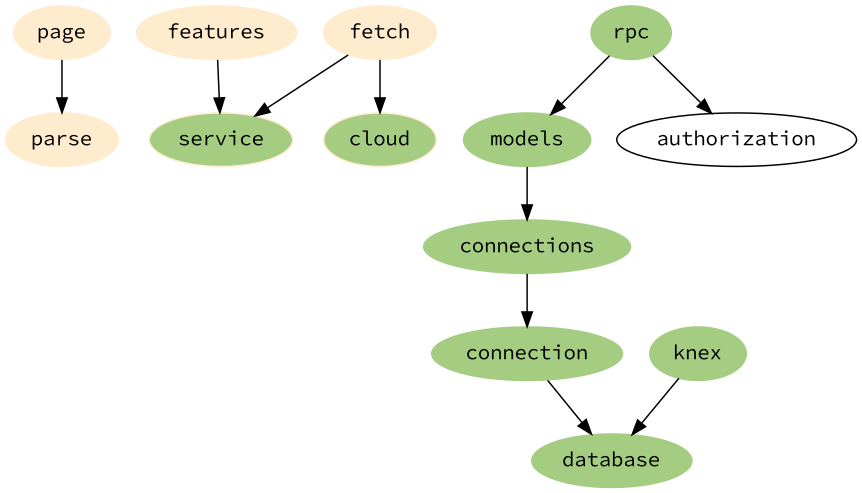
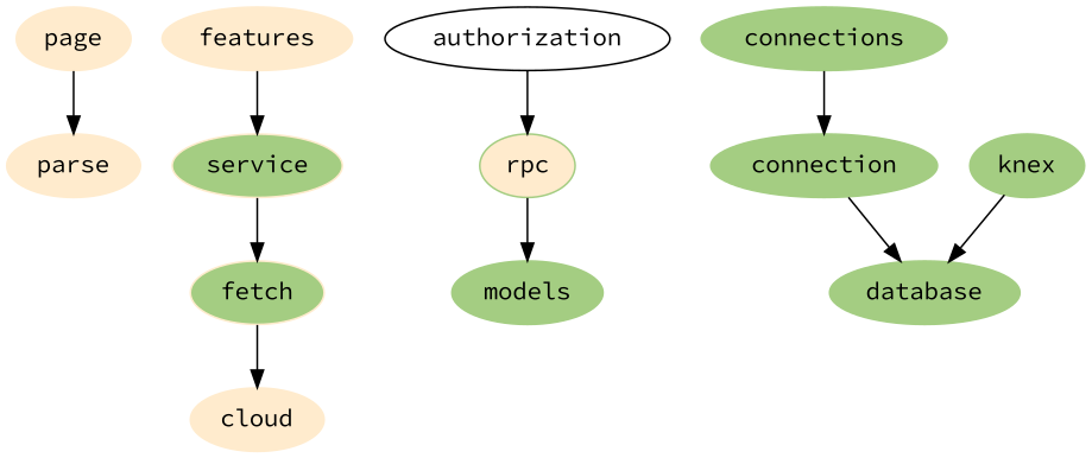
  digraph {
    fontname="Source Code Pro"
    node [color=blanchedalmond fontname="Source Code Pro" style=filled]
    edge [fontname="Source Code Pro"]
    page
    parse
    features
    service [fillcolor="#a4cd82"]
-   fetch
-   cloud [fillcolor="#a4cd82"]
-   rpc [color="#a4cd82"]
+   fetch [fillcolor="#a4cd82"]
+   cloud
+   rpc [color="#a4cd82" fillcolor=blanchedalmond]
    models [color="#a4cd82"]
    connections [color="#a4cd82"]
    connection [color="#a4cd82"]
    knex [color="#a4cd82"]
    database [color="#a4cd82"]
    authorization [color="" style=""]
    subgraph sub_1 {
      color=aquamarine
      label=cliente
      style=filled
      page
      parse
      features
      service
      fetch
      cloud
    }
    subgraph sub_2 {
      color="#3a3e3f"
      label=cliente
      style=filled
      cloud
      rpc
      models
      connections
      connection
      knex
      database
    }
    page -> parse [shape=box]
    features -> service
-   fetch -> service
+   service -> fetch
    fetch -> cloud
    rpc -> models
-   models -> connections
    connections -> connection
    connection -> database
    knex -> database
-   rpc -> authorization
+   authorization -> rpc
  }
